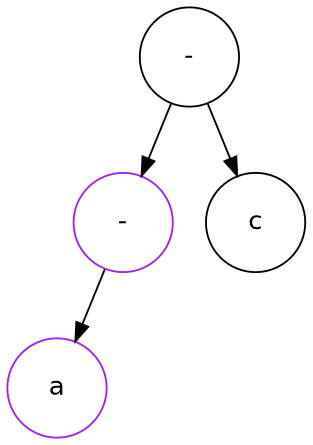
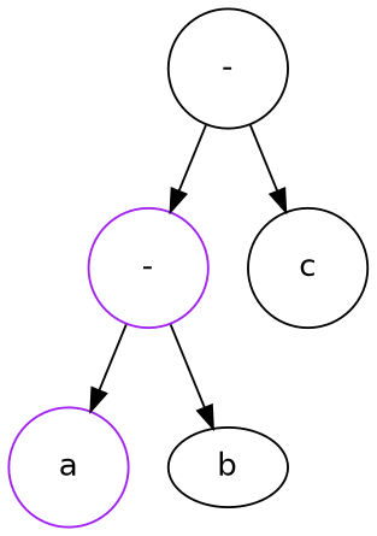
  digraph {
    fontname="DejaVu Sans"
    node [fontname="DejaVu Sans" shape=circle color=black]
    edge [fontname="DejaVu Sans"]
    n1 [height=0.5 label="-" width=0.75]
    n2 [height=0.5 label="-" width=0.75 color=purple]
    n3 [height=0.5 label=c width=0.75]
    n4 [height=0.5 label=a width=0.75 color=purple]
+   n5 [height=0.5 label=b shape=ellipse width=0.75]
    subgraph sub_1 {
      n1
      n2
      n3
      n4
+     n5
    }
    n1 -> n2
    n1 -> n3
    n2 -> n4
+   n2 -> n5
  }
